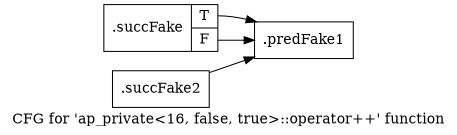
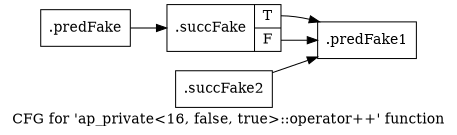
  digraph {
    fontname="DejaVu Serif"
    label="CFG for 'ap_private\<16, false, true\>::operator++' function"
    rankdir=LR
    node [fontname="DejaVu Serif" shape=record filename="/mnt/xilinx/Vitis_HLS/2021.2/include/etc/ap_private.h" linenumber=1798]
    edge [execusionnum=0 filename="/mnt/xilinx/Vitis_HLS/2021.2/include/etc/ap_private.h" fontname="DejaVu Serif"]
+   n1 [label="{.predFake}" filename="" linenumber=""]
    n2 [label="{.succFake|{<s0>T|<s1>F}}"]
    n3 [label="{.predFake1}"]
    n4 [label="{.succFake2}"]
+   n1 -> n2
    n2 -> n3 [tailport=s0 execusionnum="" filename=""]
    n2 -> n3 [tailport=s1]
    n4 -> n3
  }
